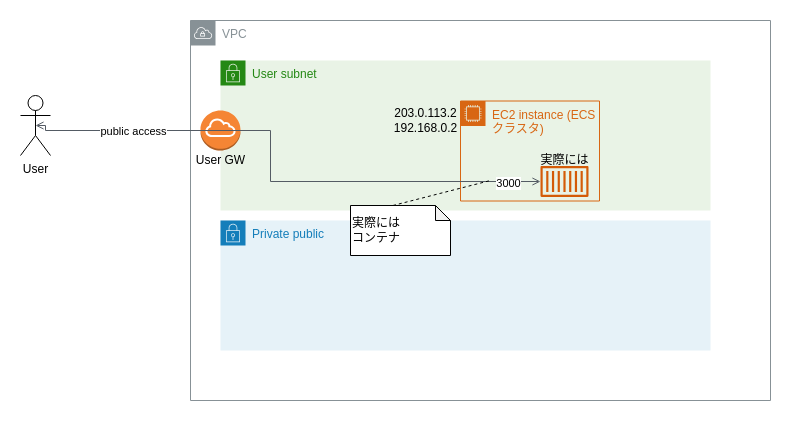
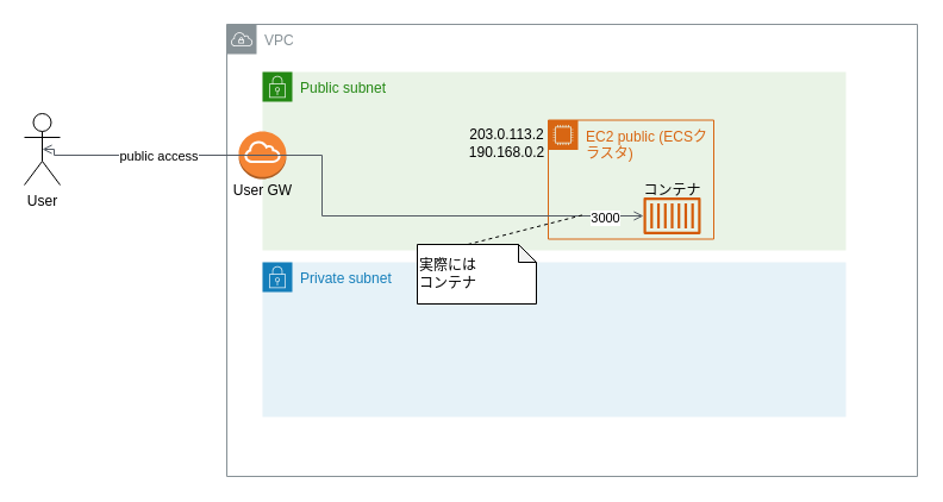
  <mxCell id="0" />
  <mxCell id="1" parent="0" />
  <mxCell id="2" value="VPC" style="sketch=0;outlineConnect=0;gradientColor=none;html=1;whiteSpace=wrap;fontSize=12;fontStyle=0;shape=mxgraph.aws4.group;grIcon=mxgraph.aws4.group_vpc;strokeColor=#879196;fillColor=none;verticalAlign=top;align=left;spacingLeft=30;fontColor=#879196;dashed=0;" parent="1" vertex="1"><mxGeometry x="190" y="20" width="580" height="380" as="geometry" /></mxCell>
- <mxCell id="3" value="Private public" style="points=[[0,0],[0.25,0],[0.5,0],[0.75,0],[1,0],[1,0.25],[1,0.5],[1,0.75],[1,1],[0.75,1],[0.5,1],[0.25,1],[0,1],[0,0.75],[0,0.5],[0,0.25]];outlineConnect=0;gradientColor=none;html=1;whiteSpace=wrap;fontSize=12;fontStyle=0;container=1;pointerEvents=0;collapsible=0;recursiveResize=0;shape=mxgraph.aws4.group;grIcon=mxgraph.aws4.group_security_group;grStroke=0;strokeColor=#147EBA;fillColor=#E6F2F8;verticalAlign=top;align=left;spacingLeft=30;fontColor=#147EBA;dashed=0;" parent="1" vertex="1"><mxGeometry x="220" y="220" width="490" height="130" as="geometry" /></mxCell>
- <mxCell id="4" value="User subnet" style="points=[[0,0],[0.25,0],[0.5,0],[0.75,0],[1,0],[1,0.25],[1,0.5],[1,0.75],[1,1],[0.75,1],[0.5,1],[0.25,1],[0,1],[0,0.75],[0,0.5],[0,0.25]];outlineConnect=0;gradientColor=none;html=1;whiteSpace=wrap;fontSize=12;fontStyle=0;container=1;pointerEvents=0;collapsible=0;recursiveResize=0;shape=mxgraph.aws4.group;grIcon=mxgraph.aws4.group_security_group;grStroke=0;strokeColor=#248814;fillColor=#E9F3E6;verticalAlign=top;align=left;spacingLeft=30;fontColor=#248814;dashed=0;" parent="1" vertex="1"><mxGeometry x="220" y="60" width="490" height="150" as="geometry" /></mxCell>
- <mxCell id="5" value="EC2 instance (ECSクラスタ)" style="points=[[0,0],[0.25,0],[0.5,0],[0.75,0],[1,0],[1,0.25],[1,0.5],[1,0.75],[1,1],[0.75,1],[0.5,1],[0.25,1],[0,1],[0,0.75],[0,0.5],[0,0.25]];outlineConnect=0;gradientColor=none;html=1;whiteSpace=wrap;fontSize=12;fontStyle=0;container=1;pointerEvents=0;collapsible=0;recursiveResize=0;shape=mxgraph.aws4.group;grIcon=mxgraph.aws4.group_ec2_instance_contents;strokeColor=#D86613;fillColor=none;verticalAlign=top;align=left;spacingLeft=30;fontColor=#D86613;dashed=0;" parent="4" vertex="1"><mxGeometry x="240" y="40.5" width="139" height="100" as="geometry" /></mxCell>
+ <mxCell id="3" value="Private subnet" style="points=[[0,0],[0.25,0],[0.5,0],[0.75,0],[1,0],[1,0.25],[1,0.5],[1,0.75],[1,1],[0.75,1],[0.5,1],[0.25,1],[0,1],[0,0.75],[0,0.5],[0,0.25]];outlineConnect=0;gradientColor=none;html=1;whiteSpace=wrap;fontSize=12;fontStyle=0;container=1;pointerEvents=0;collapsible=0;recursiveResize=0;shape=mxgraph.aws4.group;grIcon=mxgraph.aws4.group_security_group;grStroke=0;strokeColor=#147EBA;fillColor=#E6F2F8;verticalAlign=top;align=left;spacingLeft=30;fontColor=#147EBA;dashed=0;" parent="1" vertex="1"><mxGeometry x="220" y="220" width="490" height="130" as="geometry" /></mxCell>
+ <mxCell id="4" value="Public subnet" style="points=[[0,0],[0.25,0],[0.5,0],[0.75,0],[1,0],[1,0.25],[1,0.5],[1,0.75],[1,1],[0.75,1],[0.5,1],[0.25,1],[0,1],[0,0.75],[0,0.5],[0,0.25]];outlineConnect=0;gradientColor=none;html=1;whiteSpace=wrap;fontSize=12;fontStyle=0;container=1;pointerEvents=0;collapsible=0;recursiveResize=0;shape=mxgraph.aws4.group;grIcon=mxgraph.aws4.group_security_group;grStroke=0;strokeColor=#248814;fillColor=#E9F3E6;verticalAlign=top;align=left;spacingLeft=30;fontColor=#248814;dashed=0;" parent="1" vertex="1"><mxGeometry x="220" y="60" width="490" height="150" as="geometry" /></mxCell>
+ <mxCell id="5" value="EC2 public (ECSクラスタ)" style="points=[[0,0],[0.25,0],[0.5,0],[0.75,0],[1,0],[1,0.25],[1,0.5],[1,0.75],[1,1],[0.75,1],[0.5,1],[0.25,1],[0,1],[0,0.75],[0,0.5],[0,0.25]];outlineConnect=0;gradientColor=none;html=1;whiteSpace=wrap;fontSize=12;fontStyle=0;container=1;pointerEvents=0;collapsible=0;recursiveResize=0;shape=mxgraph.aws4.group;grIcon=mxgraph.aws4.group_ec2_instance_contents;strokeColor=#D86613;fillColor=none;verticalAlign=top;align=left;spacingLeft=30;fontColor=#D86613;dashed=0;" parent="4" vertex="1"><mxGeometry x="240" y="40.5" width="139" height="100" as="geometry" /></mxCell>
  <mxCell id="6" value="" style="sketch=0;outlineConnect=0;fontColor=#232F3E;gradientColor=none;fillColor=#D45B07;strokeColor=none;dashed=0;verticalLabelPosition=bottom;verticalAlign=top;align=center;html=1;fontSize=12;fontStyle=0;aspect=fixed;pointerEvents=1;shape=mxgraph.aws4.container_1;" parent="5" vertex="1"><mxGeometry x="80" y="65" width="48" height="31" as="geometry" /></mxCell>
- <mxCell id="7" value="実際には" style="text;html=1;align=center;verticalAlign=middle;resizable=0;points=[];autosize=1;strokeColor=none;fillColor=none;" parent="5" vertex="1"><mxGeometry x="69" y="44.5" width="70" height="30" as="geometry" /></mxCell>
- <mxCell id="8" value="203.0.113.2&lt;br&gt;192.168.0.2" style="text;html=1;align=center;verticalAlign=middle;resizable=0;points=[];autosize=1;strokeColor=none;fillColor=none;" parent="4" vertex="1"><mxGeometry x="160" y="40" width="90" height="40" as="geometry" /></mxCell>
+ <mxCell id="7" value="コンテナ" style="text;html=1;align=center;verticalAlign=middle;resizable=0;points=[];autosize=1;strokeColor=none;fillColor=none;" parent="5" vertex="1"><mxGeometry x="69" y="44.5" width="70" height="30" as="geometry" /></mxCell>
+ <mxCell id="8" value="203.0.113.2&lt;br&gt;190.168.0.2" style="text;html=1;align=center;verticalAlign=middle;resizable=0;points=[];autosize=1;strokeColor=none;fillColor=none;" parent="4" vertex="1"><mxGeometry x="160" y="40" width="90" height="40" as="geometry" /></mxCell>
  <mxCell id="9" value="" style="outlineConnect=0;dashed=0;verticalLabelPosition=bottom;verticalAlign=top;align=center;html=1;shape=mxgraph.aws3.internet_gateway;fillColor=#F58534;gradientColor=none;" parent="1" vertex="1"><mxGeometry x="200" y="110" width="40" height="40" as="geometry" /></mxCell>
  <mxCell id="10" value="User GW" style="text;html=1;align=center;verticalAlign=middle;resizable=0;points=[];autosize=1;strokeColor=none;fillColor=none;" parent="1" vertex="1"><mxGeometry x="175" y="145" width="90" height="30" as="geometry" /></mxCell>
  <mxCell id="11" value="User" style="shape=umlActor;verticalLabelPosition=bottom;verticalAlign=top;html=1;outlineConnect=0;" parent="1" vertex="1"><mxGeometry x="20" y="95" width="30" height="60" as="geometry" /></mxCell>
  <mxCell id="12" value="" style="edgeStyle=orthogonalEdgeStyle;html=1;endArrow=open;elbow=vertical;startArrow=open;startFill=0;endFill=0;strokeColor=#545B64;rounded=0;exitX=0.5;exitY=0.5;exitDx=0;exitDy=0;exitPerimeter=0;" parent="1" source="11" target="6" edge="1"><mxGeometry width="100" relative="1" as="geometry"><mxPoint x="355" y="285" as="sourcePoint" /><mxPoint x="315" y="150.5" as="targetPoint" /><Array as="points"><mxPoint x="45" y="130" /><mxPoint x="270" y="130" /><mxPoint x="270" y="181" /></Array></mxGeometry></mxCell>
  <mxCell id="13" value="public access" style="edgeLabel;html=1;align=center;verticalAlign=middle;resizable=0;points=[];" parent="12" vertex="1" connectable="0"><mxGeometry x="-0.58" y="1" relative="1" as="geometry"><mxPoint x="-16" y="1" as="offset" /></mxGeometry></mxCell>
  <mxCell id="14" value="3000" style="edgeLabel;html=1;align=center;verticalAlign=middle;resizable=0;points=[];" vertex="1" connectable="0" parent="12"><mxGeometry x="0.881" y="-1" relative="1" as="geometry"><mxPoint as="offset" /></mxGeometry></mxCell>
  <mxCell id="15" value="実際には&lt;br&gt;コンテナ" style="shape=note;whiteSpace=wrap;html=1;backgroundOutline=1;darkOpacity=0.05;size=15;align=left;" vertex="1" parent="1"><mxGeometry x="350" y="205" width="100" height="50" as="geometry" /></mxCell>
  <mxCell id="16" value="" style="endArrow=none;dashed=1;html=1;exitX=0;exitY=0;exitDx=42.5;exitDy=0;exitPerimeter=0;" edge="1" parent="1" source="15"><mxGeometry width="50" height="50" relative="1" as="geometry"><mxPoint x="420" y="210" as="sourcePoint" /><mxPoint x="490" y="180" as="targetPoint" /></mxGeometry></mxCell>
